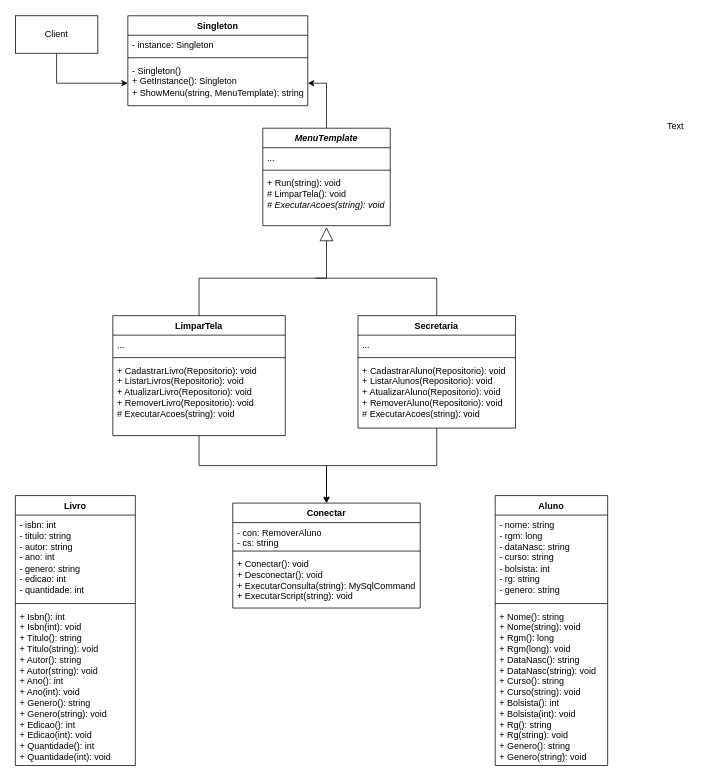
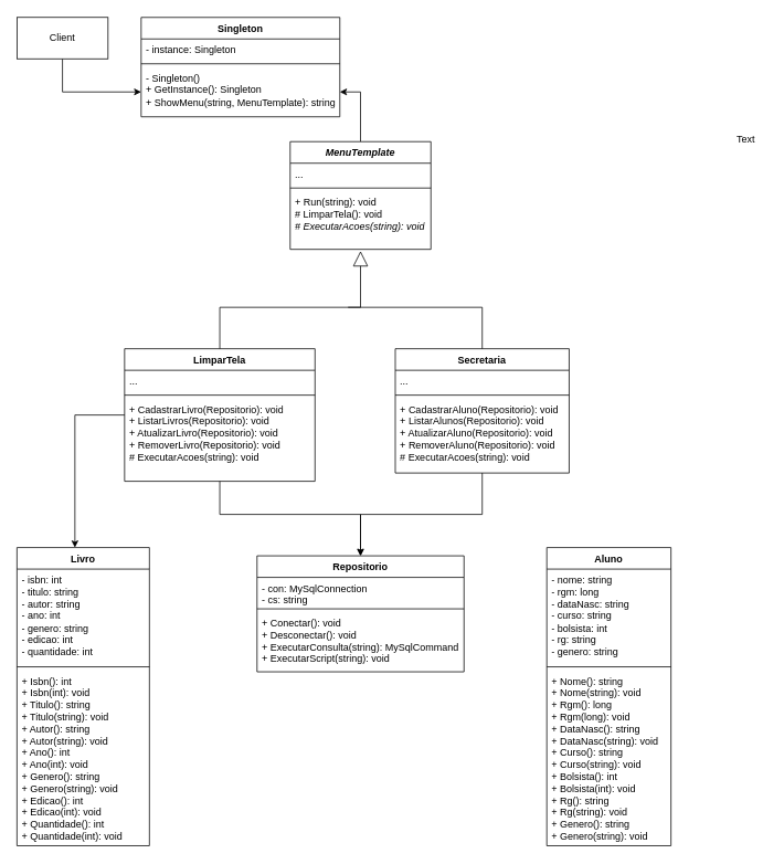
  <mxCell id="0" />
  <mxCell id="1" parent="0" />
  <mxCell id="2" value="Singleton" style="swimlane;fontStyle=1;align=center;verticalAlign=top;childLayout=stackLayout;horizontal=1;startSize=26;horizontalStack=0;resizeParent=1;resizeParentMax=0;resizeLast=0;collapsible=1;marginBottom=0;whiteSpace=wrap;html=1;" parent="1" vertex="1"><mxGeometry x="170" y="20" width="240" height="120" as="geometry" /></mxCell>
  <mxCell id="3" value="- instance: Singleton" style="text;strokeColor=none;fillColor=none;align=left;verticalAlign=top;spacingLeft=4;spacingRight=4;overflow=hidden;rotatable=0;points=[[0,0.5],[1,0.5]];portConstraint=eastwest;whiteSpace=wrap;html=1;" parent="2" vertex="1"><mxGeometry y="26" width="240" height="26" as="geometry" /></mxCell>
  <mxCell id="4" value="" style="line;strokeWidth=1;fillColor=none;align=left;verticalAlign=middle;spacingTop=-1;spacingLeft=3;spacingRight=3;rotatable=0;labelPosition=right;points=[];portConstraint=eastwest;strokeColor=inherit;" parent="2" vertex="1"><mxGeometry y="52" width="240" height="8" as="geometry" /></mxCell>
  <mxCell id="5" value="&lt;div&gt;- Singleton()&lt;/div&gt;+ GetInstance(): Singleton&lt;div&gt;+ ShowMenu(string, MenuTemplate): string&lt;/div&gt;" style="text;strokeColor=none;fillColor=none;align=left;verticalAlign=top;spacingLeft=4;spacingRight=4;overflow=hidden;rotatable=0;points=[[0,0.5],[1,0.5]];portConstraint=eastwest;whiteSpace=wrap;html=1;" parent="2" vertex="1"><mxGeometry y="60" width="240" height="60" as="geometry" /></mxCell>
  <mxCell id="6" style="edgeStyle=orthogonalEdgeStyle;rounded=0;orthogonalLoop=1;jettySize=auto;html=1;entryX=0;entryY=0.5;entryDx=0;entryDy=0;" parent="1" source="7" target="5" edge="1"><mxGeometry relative="1" as="geometry" /></mxCell>
  <mxCell id="7" value="Client" style="html=1;whiteSpace=wrap;" parent="1" vertex="1"><mxGeometry x="20" y="20" width="110" height="50" as="geometry" /></mxCell>
  <mxCell id="8" style="edgeStyle=orthogonalEdgeStyle;rounded=0;orthogonalLoop=1;jettySize=auto;html=1;entryX=1;entryY=0.5;entryDx=0;entryDy=0;" parent="1" source="9" target="5" edge="1"><mxGeometry relative="1" as="geometry" /></mxCell>
  <mxCell id="9" value="&lt;i&gt;MenuTemplate&lt;/i&gt;" style="swimlane;fontStyle=1;align=center;verticalAlign=top;childLayout=stackLayout;horizontal=1;startSize=26;horizontalStack=0;resizeParent=1;resizeParentMax=0;resizeLast=0;collapsible=1;marginBottom=0;whiteSpace=wrap;html=1;" parent="1" vertex="1"><mxGeometry x="350" y="170" width="170" height="130" as="geometry" /></mxCell>
  <mxCell id="10" value="..." style="text;strokeColor=none;fillColor=none;align=left;verticalAlign=top;spacingLeft=4;spacingRight=4;overflow=hidden;rotatable=0;points=[[0,0.5],[1,0.5]];portConstraint=eastwest;whiteSpace=wrap;html=1;" parent="9" vertex="1"><mxGeometry y="26" width="170" height="26" as="geometry" /></mxCell>
  <mxCell id="11" value="" style="line;strokeWidth=1;fillColor=none;align=left;verticalAlign=middle;spacingTop=-1;spacingLeft=3;spacingRight=3;rotatable=0;labelPosition=right;points=[];portConstraint=eastwest;strokeColor=inherit;" parent="9" vertex="1"><mxGeometry y="52" width="170" height="8" as="geometry" /></mxCell>
  <mxCell id="12" value="+ Run(string): void&lt;div&gt;# LimparTela(): void&lt;/div&gt;&lt;div&gt;&lt;i&gt;#&lt;/i&gt; &lt;i&gt;ExecutarAcoes(string): void&lt;/i&gt;&lt;/div&gt;" style="text;strokeColor=none;fillColor=none;align=left;verticalAlign=top;spacingLeft=4;spacingRight=4;overflow=hidden;rotatable=0;points=[[0,0.5],[1,0.5]];portConstraint=eastwest;whiteSpace=wrap;html=1;" parent="9" vertex="1"><mxGeometry y="60" width="170" height="70" as="geometry" /></mxCell>
+ <mxCell id="13" style="edgeStyle=orthogonalEdgeStyle;rounded=0;orthogonalLoop=1;jettySize=auto;html=1;" edge="1" parent="1" source="15" target="27"><mxGeometry relative="1" as="geometry"><Array as="points"><mxPoint x="90" y="500" /></Array></mxGeometry></mxCell>
  <mxCell id="14" style="edgeStyle=orthogonalEdgeStyle;rounded=0;orthogonalLoop=1;jettySize=auto;html=1;" edge="1" parent="1" source="15" target="35"><mxGeometry relative="1" as="geometry"><Array as="points"><mxPoint x="265" y="620" /><mxPoint x="435" y="620" /></Array></mxGeometry></mxCell>
  <mxCell id="15" value="LimparTela" style="swimlane;fontStyle=1;align=center;verticalAlign=top;childLayout=stackLayout;horizontal=1;startSize=26;horizontalStack=0;resizeParent=1;resizeParentMax=0;resizeLast=0;collapsible=1;marginBottom=0;whiteSpace=wrap;html=1;" parent="1" vertex="1"><mxGeometry x="150" y="420" width="230" height="160" as="geometry" /></mxCell>
  <mxCell id="16" value="..." style="text;strokeColor=none;fillColor=none;align=left;verticalAlign=top;spacingLeft=4;spacingRight=4;overflow=hidden;rotatable=0;points=[[0,0.5],[1,0.5]];portConstraint=eastwest;whiteSpace=wrap;html=1;" parent="15" vertex="1"><mxGeometry y="26" width="230" height="26" as="geometry" /></mxCell>
  <mxCell id="17" value="" style="line;strokeWidth=1;fillColor=none;align=left;verticalAlign=middle;spacingTop=-1;spacingLeft=3;spacingRight=3;rotatable=0;labelPosition=right;points=[];portConstraint=eastwest;strokeColor=inherit;" parent="15" vertex="1"><mxGeometry y="52" width="230" height="8" as="geometry" /></mxCell>
  <mxCell id="18" value="+ CadastrarLivro(Repositorio): void&lt;div&gt;+ ListarLivros(Repositorio): void&lt;br&gt;&lt;/div&gt;&lt;div&gt;+ AtualizarLivro(Repositorio): void&lt;br&gt;&lt;/div&gt;&lt;div&gt;+ RemoverLivro(Repositorio): void&lt;br&gt;&lt;/div&gt;&lt;div&gt;# ExecutarAcoes(string): void&lt;/div&gt;" style="text;strokeColor=none;fillColor=none;align=left;verticalAlign=top;spacingLeft=4;spacingRight=4;overflow=hidden;rotatable=0;points=[[0,0.5],[1,0.5]];portConstraint=eastwest;whiteSpace=wrap;html=1;" parent="15" vertex="1"><mxGeometry y="60" width="230" height="100" as="geometry" /></mxCell>
  <mxCell id="19" style="edgeStyle=orthogonalEdgeStyle;rounded=0;orthogonalLoop=1;jettySize=auto;html=1;entryX=0.5;entryY=0;entryDx=0;entryDy=0;" edge="1" parent="1" source="20" target="35"><mxGeometry relative="1" as="geometry"><Array as="points"><mxPoint x="582" y="620" /><mxPoint x="435" y="620" /></Array></mxGeometry></mxCell>
  <mxCell id="20" value="Secretaria" style="swimlane;fontStyle=1;align=center;verticalAlign=top;childLayout=stackLayout;horizontal=1;startSize=26;horizontalStack=0;resizeParent=1;resizeParentMax=0;resizeLast=0;collapsible=1;marginBottom=0;whiteSpace=wrap;html=1;" parent="1" vertex="1"><mxGeometry x="477" y="420" width="210" height="150" as="geometry" /></mxCell>
  <mxCell id="21" value="..." style="text;strokeColor=none;fillColor=none;align=left;verticalAlign=top;spacingLeft=4;spacingRight=4;overflow=hidden;rotatable=0;points=[[0,0.5],[1,0.5]];portConstraint=eastwest;whiteSpace=wrap;html=1;" parent="20" vertex="1"><mxGeometry y="26" width="210" height="26" as="geometry" /></mxCell>
  <mxCell id="22" value="" style="line;strokeWidth=1;fillColor=none;align=left;verticalAlign=middle;spacingTop=-1;spacingLeft=3;spacingRight=3;rotatable=0;labelPosition=right;points=[];portConstraint=eastwest;strokeColor=inherit;" parent="20" vertex="1"><mxGeometry y="52" width="210" height="8" as="geometry" /></mxCell>
  <mxCell id="23" value="+ CadastrarAluno(Repositorio): void&lt;div&gt;+ ListarAlunos(Repositorio): void&lt;br&gt;&lt;/div&gt;&lt;div&gt;+ AtualizarAluno(Repositorio): void&lt;br&gt;&lt;/div&gt;&lt;div&gt;+ RemoverAluno(Repositorio): void&lt;br&gt;&lt;/div&gt;&lt;div&gt;# ExecutarAcoes(string): void&lt;br&gt;&lt;/div&gt;" style="text;strokeColor=none;fillColor=none;align=left;verticalAlign=top;spacingLeft=4;spacingRight=4;overflow=hidden;rotatable=0;points=[[0,0.5],[1,0.5]];portConstraint=eastwest;whiteSpace=wrap;html=1;" parent="20" vertex="1"><mxGeometry y="60" width="210" height="90" as="geometry" /></mxCell>
  <mxCell id="24" value="" style="endArrow=block;endSize=16;endFill=0;html=1;rounded=0;exitX=0.5;exitY=0;exitDx=0;exitDy=0;entryX=0.5;entryY=1.029;entryDx=0;entryDy=0;entryPerimeter=0;" parent="1" source="15" target="12" edge="1"><mxGeometry x="0.607" y="-43" width="160" relative="1" as="geometry"><mxPoint x="330" y="390" as="sourcePoint" /><mxPoint x="440" y="360" as="targetPoint" /><Array as="points"><mxPoint x="265" y="370" /><mxPoint x="435" y="370" /></Array><mxPoint as="offset" /></mxGeometry></mxCell>
  <mxCell id="25" value="" style="endArrow=none;html=1;edgeStyle=orthogonalEdgeStyle;rounded=0;entryX=0.5;entryY=0;entryDx=0;entryDy=0;" parent="1" target="20" edge="1"><mxGeometry relative="1" as="geometry"><mxPoint x="420" y="370" as="sourcePoint" /><mxPoint x="597" y="365" as="targetPoint" /><Array as="points"><mxPoint x="582" y="370" /></Array></mxGeometry></mxCell>
  <mxCell id="26" value="Text" style="text;html=1;align=center;verticalAlign=middle;resizable=0;points=[];autosize=1;strokeColor=none;fillColor=none;" parent="1" vertex="1"><mxGeometry x="875" y="153" width="50" height="30" as="geometry" /></mxCell>
  <mxCell id="27" value="Livro" style="swimlane;fontStyle=1;align=center;verticalAlign=top;childLayout=stackLayout;horizontal=1;startSize=26;horizontalStack=0;resizeParent=1;resizeParentMax=0;resizeLast=0;collapsible=1;marginBottom=0;whiteSpace=wrap;html=1;" parent="1" vertex="1"><mxGeometry x="20" y="660" width="160" height="360" as="geometry" /></mxCell>
  <mxCell id="28" value="- isbn: int&lt;div&gt;- titulo: string&lt;br&gt;&lt;/div&gt;&lt;div&gt;- autor: string&lt;br&gt;&lt;/div&gt;&lt;div&gt;- ano: int&lt;br&gt;&lt;/div&gt;&lt;div&gt;- genero: string&lt;br&gt;&lt;/div&gt;&lt;div&gt;- edicao: int&lt;br&gt;&lt;/div&gt;&lt;div&gt;- quantidade: int&lt;br&gt;&lt;/div&gt;" style="text;strokeColor=none;fillColor=none;align=left;verticalAlign=top;spacingLeft=4;spacingRight=4;overflow=hidden;rotatable=0;points=[[0,0.5],[1,0.5]];portConstraint=eastwest;whiteSpace=wrap;html=1;" parent="27" vertex="1"><mxGeometry y="26" width="160" height="114" as="geometry" /></mxCell>
  <mxCell id="29" value="" style="line;strokeWidth=1;fillColor=none;align=left;verticalAlign=middle;spacingTop=-1;spacingLeft=3;spacingRight=3;rotatable=0;labelPosition=right;points=[];portConstraint=eastwest;strokeColor=inherit;" parent="27" vertex="1"><mxGeometry y="140" width="160" height="8" as="geometry" /></mxCell>
  <mxCell id="30" value="+ Isbn(): int&lt;br&gt;+ Isbn(int): void&lt;div&gt;+ Titulo(): string&lt;br&gt;+ Titulo(string): void&lt;br&gt;&lt;/div&gt;&lt;div&gt;+ Autor(): string&lt;br&gt;+ Autor(string): void&lt;br&gt;&lt;/div&gt;&lt;div&gt;+ Ano(): int&lt;br&gt;+ Ano(int): void&lt;br&gt;&lt;/div&gt;&lt;div&gt;+ Genero(): string&lt;br&gt;+ Genero(string): void&lt;br&gt;&lt;/div&gt;&lt;div&gt;+ Edicao(): int&lt;br&gt;+ Edicao(int): void&lt;br&gt;&lt;/div&gt;&lt;div&gt;+ Quantidade(): int&lt;br&gt;+ Quantidade(int): void&lt;br&gt;&lt;/div&gt;" style="text;strokeColor=none;fillColor=none;align=left;verticalAlign=top;spacingLeft=4;spacingRight=4;overflow=hidden;rotatable=0;points=[[0,0.5],[1,0.5]];portConstraint=eastwest;whiteSpace=wrap;html=1;" parent="27" vertex="1"><mxGeometry y="148" width="160" height="212" as="geometry" /></mxCell>
  <mxCell id="31" value="Aluno" style="swimlane;fontStyle=1;align=center;verticalAlign=top;childLayout=stackLayout;horizontal=1;startSize=26;horizontalStack=0;resizeParent=1;resizeParentMax=0;resizeLast=0;collapsible=1;marginBottom=0;whiteSpace=wrap;html=1;" parent="1" vertex="1"><mxGeometry x="660" y="660" width="150" height="360" as="geometry" /></mxCell>
  <mxCell id="32" value="- nome: string&lt;div&gt;- rgm: long&lt;br&gt;&lt;/div&gt;&lt;div&gt;- dataNasc: string&lt;br&gt;&lt;/div&gt;&lt;div&gt;- curso: string&lt;br&gt;&lt;/div&gt;&lt;div&gt;- bolsista: int&lt;br&gt;&lt;/div&gt;&lt;div&gt;- rg: string&lt;br&gt;&lt;/div&gt;&lt;div&gt;- genero: string&lt;/div&gt;" style="text;strokeColor=none;fillColor=none;align=left;verticalAlign=top;spacingLeft=4;spacingRight=4;overflow=hidden;rotatable=0;points=[[0,0.5],[1,0.5]];portConstraint=eastwest;whiteSpace=wrap;html=1;" parent="31" vertex="1"><mxGeometry y="26" width="150" height="114" as="geometry" /></mxCell>
  <mxCell id="33" value="" style="line;strokeWidth=1;fillColor=none;align=left;verticalAlign=middle;spacingTop=-1;spacingLeft=3;spacingRight=3;rotatable=0;labelPosition=right;points=[];portConstraint=eastwest;strokeColor=inherit;" parent="31" vertex="1"><mxGeometry y="140" width="150" height="8" as="geometry" /></mxCell>
  <mxCell id="34" value="+ Nome(): string&lt;br&gt;+ Nome(string): void&lt;div&gt;+ Rgm(): long&lt;br&gt;+ Rgm(long): void&lt;br&gt;&lt;/div&gt;&lt;div&gt;+ DataNasc(): string&lt;br&gt;+ DataNasc(string): void&lt;br&gt;&lt;/div&gt;&lt;div&gt;+ Curso(): string&lt;br&gt;+ Curso(string): void&lt;br&gt;&lt;/div&gt;&lt;div&gt;+ Bolsista(): int&lt;br&gt;+ Bolsista(int): void&lt;br&gt;&lt;/div&gt;&lt;div&gt;+ Rg(): string&lt;br&gt;+ Rg(string): void&lt;br&gt;&lt;/div&gt;&lt;div&gt;+ Genero(): string&lt;br&gt;+ Genero(string): void&lt;/div&gt;" style="text;strokeColor=none;fillColor=none;align=left;verticalAlign=top;spacingLeft=4;spacingRight=4;overflow=hidden;rotatable=0;points=[[0,0.5],[1,0.5]];portConstraint=eastwest;whiteSpace=wrap;html=1;" parent="31" vertex="1"><mxGeometry y="148" width="150" height="212" as="geometry" /></mxCell>
- <mxCell id="35" value="Conectar" style="swimlane;fontStyle=1;align=center;verticalAlign=top;childLayout=stackLayout;horizontal=1;startSize=26;horizontalStack=0;resizeParent=1;resizeParentMax=0;resizeLast=0;collapsible=1;marginBottom=0;whiteSpace=wrap;html=1;" vertex="1" parent="1"><mxGeometry x="310" y="670" width="250" height="140" as="geometry" /></mxCell>
- <mxCell id="36" value="- con: RemoverAluno&lt;div&gt;- cs: string&lt;/div&gt;&lt;div&gt;&lt;br&gt;&lt;/div&gt;" style="text;strokeColor=none;fillColor=none;align=left;verticalAlign=top;spacingLeft=4;spacingRight=4;overflow=hidden;rotatable=0;points=[[0,0.5],[1,0.5]];portConstraint=eastwest;whiteSpace=wrap;html=1;" vertex="1" parent="35"><mxGeometry y="26" width="250" height="34" as="geometry" /></mxCell>
+ <mxCell id="35" value="Repositorio" style="swimlane;fontStyle=1;align=center;verticalAlign=top;childLayout=stackLayout;horizontal=1;startSize=26;horizontalStack=0;resizeParent=1;resizeParentMax=0;resizeLast=0;collapsible=1;marginBottom=0;whiteSpace=wrap;html=1;" vertex="1" parent="1"><mxGeometry x="310" y="670" width="250" height="140" as="geometry" /></mxCell>
+ <mxCell id="36" value="- con: MySqlConnection&lt;div&gt;- cs: string&lt;/div&gt;&lt;div&gt;&lt;br&gt;&lt;/div&gt;" style="text;strokeColor=none;fillColor=none;align=left;verticalAlign=top;spacingLeft=4;spacingRight=4;overflow=hidden;rotatable=0;points=[[0,0.5],[1,0.5]];portConstraint=eastwest;whiteSpace=wrap;html=1;" vertex="1" parent="35"><mxGeometry y="26" width="250" height="34" as="geometry" /></mxCell>
  <mxCell id="37" value="" style="line;strokeWidth=1;fillColor=none;align=left;verticalAlign=middle;spacingTop=-1;spacingLeft=3;spacingRight=3;rotatable=0;labelPosition=right;points=[];portConstraint=eastwest;strokeColor=inherit;" vertex="1" parent="35"><mxGeometry y="60" width="250" height="8" as="geometry" /></mxCell>
  <mxCell id="38" value="+ Conectar(): void&lt;div&gt;+ Desconectar(): void&lt;br&gt;&lt;/div&gt;&lt;div&gt;+ ExecutarConsulta(string): MySqlCommand&lt;br&gt;&lt;/div&gt;&lt;div&gt;+ ExecutarScript(string): void&lt;/div&gt;" style="text;strokeColor=none;fillColor=none;align=left;verticalAlign=top;spacingLeft=4;spacingRight=4;overflow=hidden;rotatable=0;points=[[0,0.5],[1,0.5]];portConstraint=eastwest;whiteSpace=wrap;html=1;" vertex="1" parent="35"><mxGeometry y="68" width="250" height="72" as="geometry" /></mxCell>
